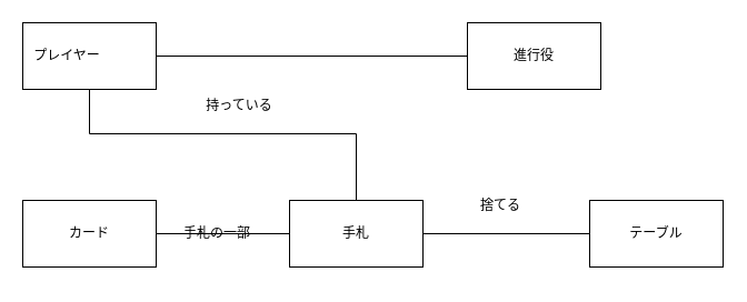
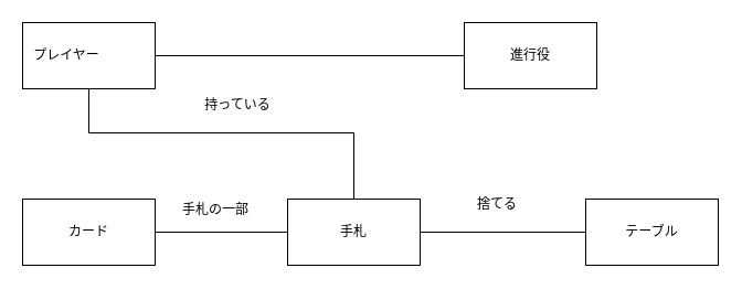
  <mxCell id="0" />
  <mxCell id="1" parent="0" />
  <mxCell id="2" style="edgeStyle=orthogonalEdgeStyle;rounded=0;orthogonalLoop=1;jettySize=auto;html=1;exitX=1;exitY=0.5;exitDx=0;exitDy=0;entryX=1;entryY=0.5;entryDx=0;entryDy=0;entryPerimeter=0;" edge="1" parent="1" source="3" target="3"><mxGeometry relative="1" as="geometry" /></mxCell>
  <mxCell id="3" value="" style="rounded=0;whiteSpace=wrap;html=1;" vertex="1" parent="1"><mxGeometry x="20" y="20" width="120" height="60" as="geometry" /></mxCell>
  <mxCell id="4" value="" style="rounded=0;whiteSpace=wrap;html=1;" vertex="1" parent="1"><mxGeometry x="420" y="20" width="120" height="60" as="geometry" /></mxCell>
  <mxCell id="5" value="" style="rounded=0;whiteSpace=wrap;html=1;" vertex="1" parent="1"><mxGeometry x="20" y="180" width="120" height="60" as="geometry" /></mxCell>
  <mxCell id="6" value="" style="rounded=0;whiteSpace=wrap;html=1;" vertex="1" parent="1"><mxGeometry x="260" y="180" width="120" height="60" as="geometry" /></mxCell>
  <mxCell id="7" value="" style="rounded=0;whiteSpace=wrap;html=1;" vertex="1" parent="1"><mxGeometry x="530" y="180" width="120" height="60" as="geometry" /></mxCell>
  <mxCell id="8" value="プレイヤー" style="text;html=1;strokeColor=none;fillColor=none;align=center;verticalAlign=middle;whiteSpace=wrap;rounded=0;" vertex="1" parent="1"><mxGeometry x="25" y="35" width="70" height="30" as="geometry" /></mxCell>
  <mxCell id="9" value="進行役" style="text;html=1;strokeColor=none;fillColor=none;align=center;verticalAlign=middle;whiteSpace=wrap;rounded=0;" vertex="1" parent="1"><mxGeometry x="430" y="20" width="100" height="60" as="geometry" /></mxCell>
  <mxCell id="10" value="カード" style="text;html=1;strokeColor=none;fillColor=none;align=center;verticalAlign=middle;whiteSpace=wrap;rounded=0;" vertex="1" parent="1"><mxGeometry x="25" y="180" width="110" height="60" as="geometry" /></mxCell>
  <mxCell id="11" value="手札" style="text;html=1;strokeColor=none;fillColor=none;align=center;verticalAlign=middle;whiteSpace=wrap;rounded=0;" vertex="1" parent="1"><mxGeometry x="265" y="175" width="110" height="70" as="geometry" /></mxCell>
  <mxCell id="12" value="テーブル" style="text;html=1;strokeColor=none;fillColor=none;align=center;verticalAlign=middle;whiteSpace=wrap;rounded=0;" vertex="1" parent="1"><mxGeometry x="535" y="170" width="110" height="80" as="geometry" /></mxCell>
  <mxCell id="13" value="" style="endArrow=none;html=1;rounded=0;exitX=1;exitY=0.5;exitDx=0;exitDy=0;entryX=0;entryY=0.5;entryDx=0;entryDy=0;" edge="1" parent="1" source="3" target="4"><mxGeometry width="50" height="50" relative="1" as="geometry"><mxPoint x="290" y="160" as="sourcePoint" /><mxPoint x="340" y="110" as="targetPoint" /></mxGeometry></mxCell>
  <mxCell id="14" value="" style="endArrow=none;html=1;rounded=0;entryX=0.5;entryY=1;entryDx=0;entryDy=0;" edge="1" parent="1" target="3"><mxGeometry width="50" height="50" relative="1" as="geometry"><mxPoint x="320" y="180" as="sourcePoint" /><mxPoint x="340" y="110" as="targetPoint" /><Array as="points"><mxPoint x="320" y="120" /><mxPoint x="80" y="120" /></Array></mxGeometry></mxCell>
  <mxCell id="15" value="" style="endArrow=none;html=1;rounded=0;entryX=0;entryY=0.5;entryDx=0;entryDy=0;exitX=1;exitY=0.5;exitDx=0;exitDy=0;" edge="1" parent="1" source="5" target="6"><mxGeometry width="50" height="50" relative="1" as="geometry"><mxPoint x="170" y="240" as="sourcePoint" /><mxPoint x="220" y="190" as="targetPoint" /></mxGeometry></mxCell>
  <mxCell id="16" value="" style="endArrow=none;html=1;rounded=0;entryX=0;entryY=0.5;entryDx=0;entryDy=0;exitX=1;exitY=0.5;exitDx=0;exitDy=0;" edge="1" parent="1" source="6" target="7"><mxGeometry width="50" height="50" relative="1" as="geometry"><mxPoint x="420" y="235" as="sourcePoint" /><mxPoint x="470" y="185" as="targetPoint" /></mxGeometry></mxCell>
  <mxCell id="17" value="持っている" style="text;html=1;strokeColor=none;fillColor=none;align=center;verticalAlign=middle;whiteSpace=wrap;rounded=0;" vertex="1" parent="1"><mxGeometry x="160" y="80" width="110" height="30" as="geometry" /></mxCell>
  <mxCell id="18" value="捨てる" style="text;html=1;strokeColor=none;fillColor=none;align=center;verticalAlign=middle;whiteSpace=wrap;rounded=0;" vertex="1" parent="1"><mxGeometry x="400" y="170" width="100" height="30" as="geometry" /></mxCell>
- <mxCell id="19" value="手札の一部" style="text;html=1;strokeColor=none;fillColor=none;align=center;verticalAlign=middle;whiteSpace=wrap;rounded=0;" vertex="1" parent="1"><mxGeometry x="150" y="195" width="90" height="30" as="geometry" /></mxCell>
+ <mxCell id="19" value="手札の一部" style="text;html=1;strokeColor=none;fillColor=none;align=center;verticalAlign=middle;whiteSpace=wrap;rounded=0;" vertex="1" parent="1"><mxGeometry x="150" y="175" width="90" height="30" as="geometry" /></mxCell>
